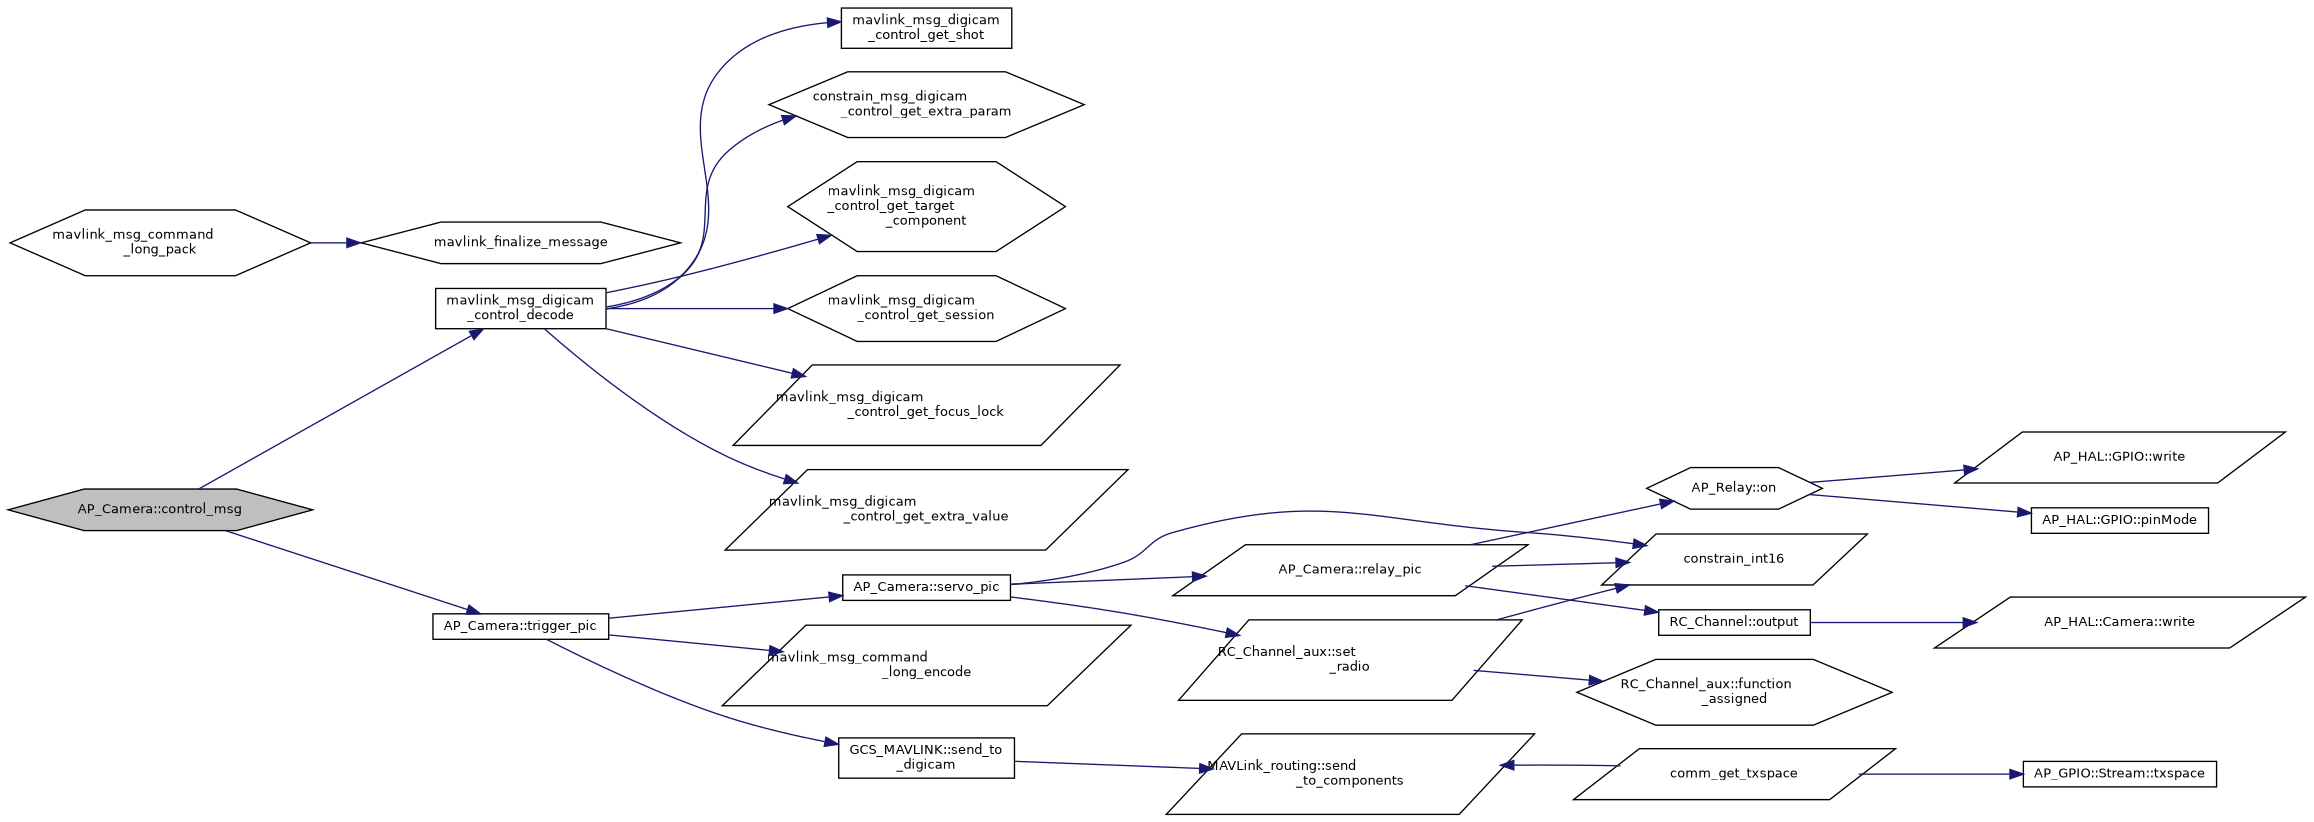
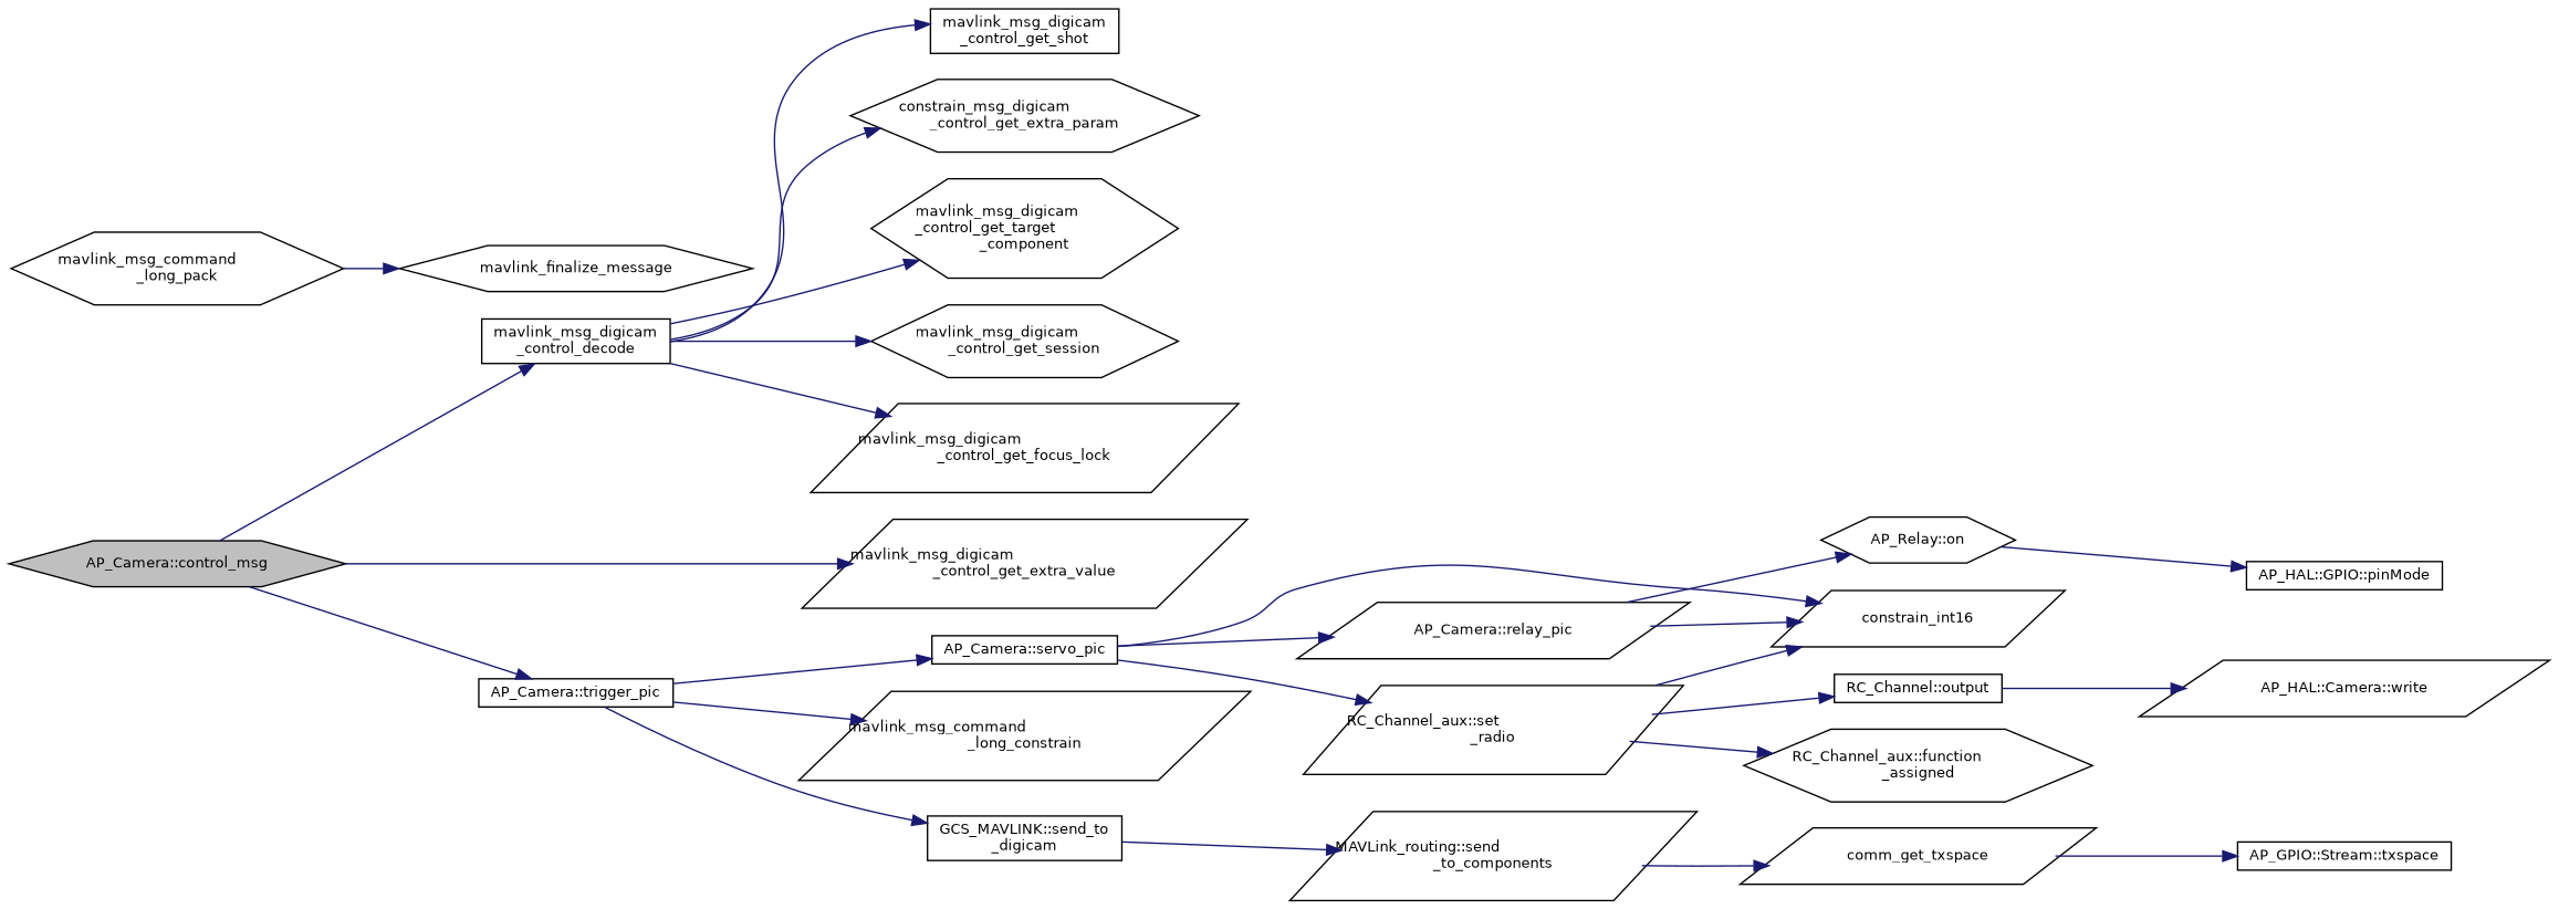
  digraph {
    rankdir=LR
    node [color=black fillcolor=white fontname=Helvetica fontsize=10 shape=parallelogram style=filled]
    edge [color=midnightblue fontname=Helvetica fontsize=10 labelfontname=Helvetica labelfontsize=10 style=solid]
    n1 [fillcolor=grey75 fontcolor=black height=0.2 label="AP_Camera::control_msg" shape=hexagon width=0.4]
    n2 [height=0.2 label="mavlink_msg_digicam\l_control_decode" shape=box width=0.4]
    n3 [height=0.2 label="AP_Camera::trigger_pic" shape=box width=0.4]
    n4 [height=0.2 label="mavlink_msg_digicam\l_control_get_target\l_component" shape=hexagon width=0.4]
    n5 [height=0.2 label="mavlink_msg_digicam\l_control_get_session" shape=hexagon width=0.4]
    n6 [height=0.2 label="mavlink_msg_digicam\l_control_get_focus_lock" width=0.4]
    n7 [height=0.2 label="mavlink_msg_digicam\l_control_get_shot" shape=box width=0.4]
    n8 [height=0.2 label="constrain_msg_digicam\l_control_get_extra_param" shape=hexagon width=0.4]
    n9 [height=0.2 label="mavlink_msg_digicam\l_control_get_extra_value" width=0.4]
    n10 [height=0.2 label="AP_Camera::servo_pic" shape=box width=0.4]
-   n11 [height=0.2 label="mavlink_msg_command\l_long_encode" width=0.4]
+   n11 [height=0.2 label="mavlink_msg_command\l_long_constrain" width=0.4]
    n12 [height=0.2 label="GCS_MAVLINK::send_to\l_digicam" shape=box width=0.4]
    n13 [height=0.2 label="AP_Camera::relay_pic" width=0.4]
    n14 [height=0.2 label="RC_Channel_aux::set\l_radio" width=0.4]
    n15 [height=0.2 label=constrain_int16 width=0.4]
    n16 [height=0.2 label="AP_Relay::on" shape=hexagon width=0.4]
    n17 [height=0.2 label="MAVLink_routing::send\l_to_components" width=0.4]
    n18 [height=0.2 label="RC_Channel_aux::function\l_assigned" shape=hexagon width=0.4]
    n19 [height=0.2 label="RC_Channel::output" shape=box width=0.4]
    n20 [height=0.2 label="AP_HAL::Camera::write" width=0.4]
    n21 [height=0.2 label="AP_HAL::GPIO::pinMode" shape=box width=0.4]
-   n22 [height=0.2 label="AP_HAL::GPIO::write" width=0.4]
    n23 [height=0.2 label="mavlink_msg_command\l_long_pack" shape=hexagon width=0.4]
    n24 [height=0.2 label=mavlink_finalize_message shape=hexagon width=0.4]
    n25 [height=0.2 label=comm_get_txspace width=0.4]
    n26 [height=0.2 label="AP_GPIO::Stream::txspace" shape=box width=0.4]
    n1 -> n2
    n1 -> n3
    n2 -> n4
    n2 -> n5
    n2 -> n6
    n2 -> n7
    n2 -> n8
-   n2 -> n9
+   n1 -> n9
    n3 -> n10
    n3 -> n11
    n3 -> n12
    n10 -> n13
    n10 -> n14
    n10 -> n15
    n12 -> n17
    n13 -> n15
    n13 -> n16
    n14 -> n15
    n14 -> n18
-   n13 -> n19
+   n14 -> n19
    n16 -> n21
-   n16 -> n22
-   n25 -> n17
+   n17 -> n25
    n19 -> n20
    n23 -> n24
    n25 -> n26
  }
